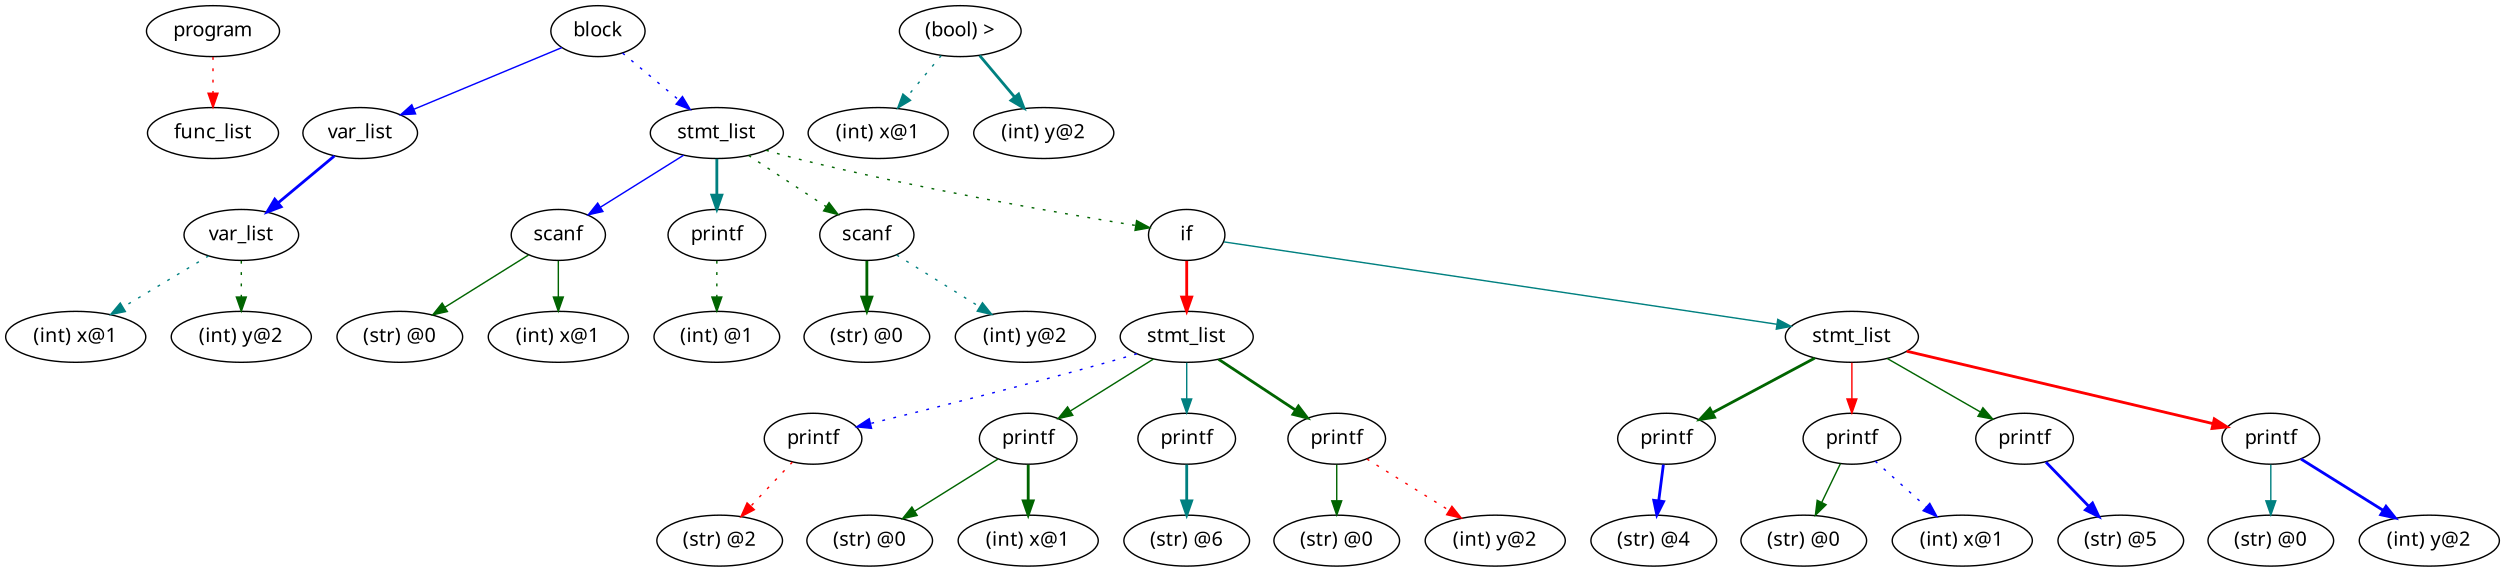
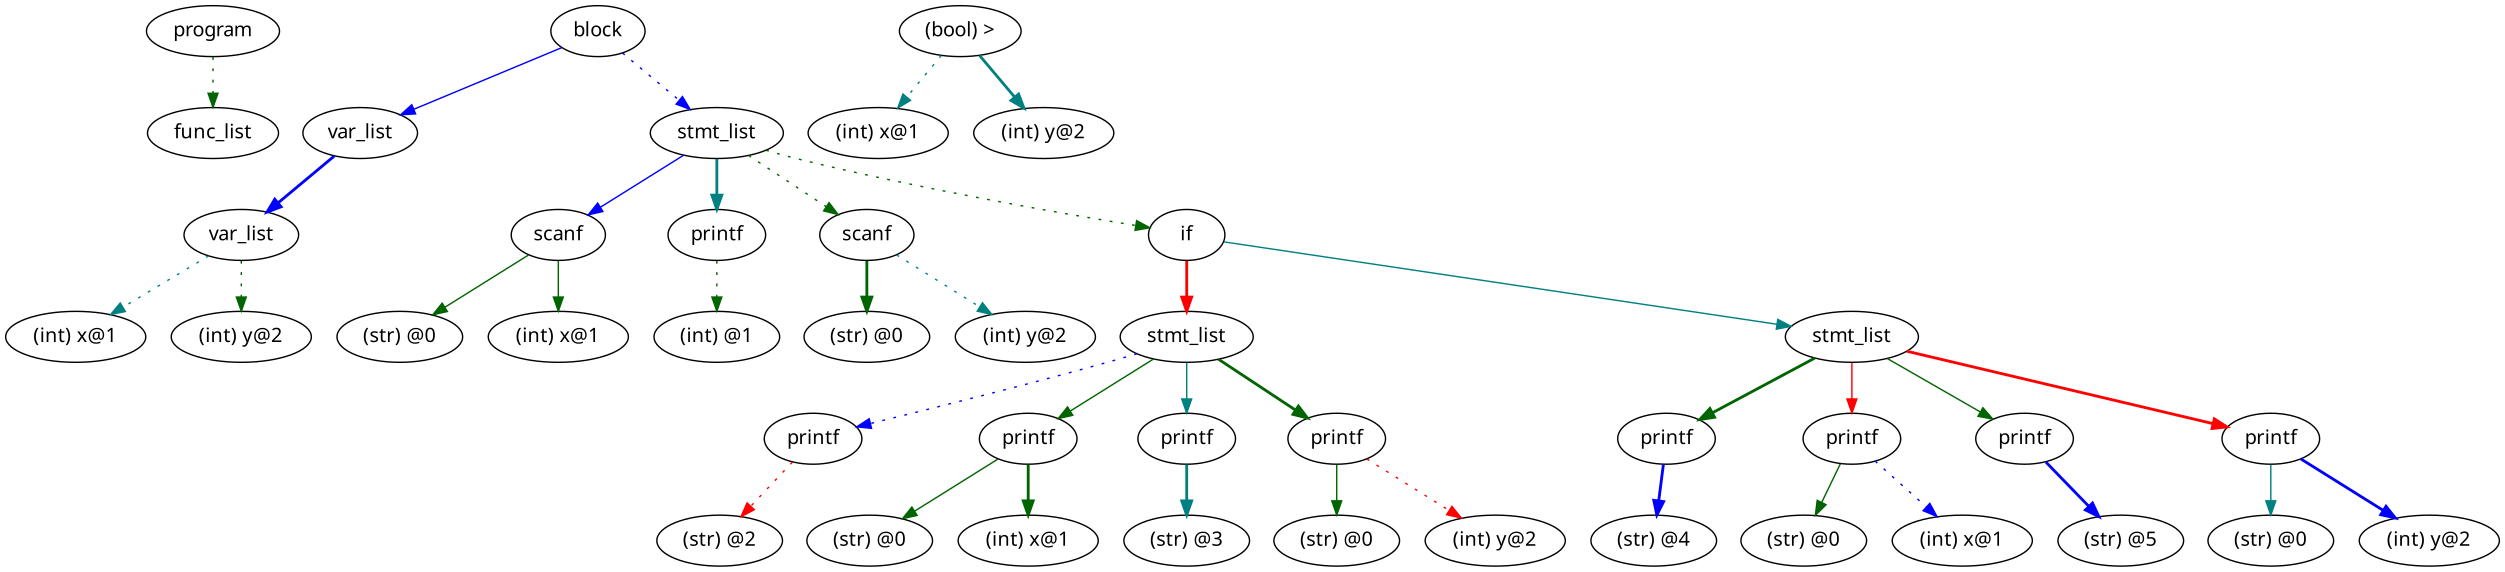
  digraph {
    fontname="Noto Sans"
    ordering=out
    node [fontname="Noto Sans"]
    edge [color=darkgreen fontname="Noto Sans" style=dotted]
    n1 [label=program]
    n2 [label=func_list]
    n3 [label=block]
    n4 [label=var_list]
    n5 [label=stmt_list]
    n6 [label=var_list]
    n7 [label=scanf]
    n8 [label=printf]
    n9 [label=scanf]
    n10 [label=if]
    n11 [label="(int) x@1"]
    n12 [label="(int) y@2"]
    n13 [label="(str) @0"]
    n14 [label="(int) x@1"]
    n15 [label="(int) @1"]
    n16 [label="(str) @0"]
    n17 [label="(int) y@2"]
    n18 [label=stmt_list]
    n19 [label=stmt_list]
    n20 [label="(bool) >"]
    n21 [label="(int) x@1"]
    n22 [label="(int) y@2"]
    n23 [label=printf]
    n24 [label=printf]
    n25 [label=printf]
    n26 [label=printf]
    n27 [label=printf]
    n28 [label=printf]
    n29 [label=printf]
    n30 [label=printf]
    n31 [label="(str) @2"]
    n32 [label="(str) @0"]
    n33 [label="(int) x@1"]
-   n34 [label="(str) @6"]
+   n34 [label="(str) @3"]
    n35 [label="(str) @0"]
    n36 [label="(int) y@2"]
    n37 [label="(str) @4"]
    n38 [label="(str) @0"]
    n39 [label="(int) x@1"]
    n40 [label="(str) @5"]
    n41 [label="(str) @0"]
    n42 [label="(int) y@2"]
-   n1 -> n2 [color=red]
+   n1 -> n2
    n3 -> n4 [color=blue style=solid]
    n3 -> n5 [color=blue]
    n4 -> n6 [color=blue style=bold]
    n5 -> n7 [color=blue style=solid]
    n5 -> n8 [color=teal style=bold]
    n5 -> n9
    n5 -> n10
    n6 -> n11 [color=teal]
    n6 -> n12
    n7 -> n13 [style=solid]
    n7 -> n14 [style=solid]
    n8 -> n15
    n9 -> n16 [style=bold]
    n9 -> n17 [color=teal]
    n10 -> n18 [color=red style=bold]
    n10 -> n19 [color=teal style=solid]
    n18 -> n23 [color=blue]
    n18 -> n24 [style=solid]
    n18 -> n25 [color=teal style=solid]
    n18 -> n26 [style=bold]
    n19 -> n27 [style=bold]
    n19 -> n28 [color=red style=solid]
    n19 -> n29 [style=solid]
    n19 -> n30 [color=red style=bold]
    n20 -> n21 [color=teal]
    n20 -> n22 [color=teal style=bold]
    n23 -> n31 [color=red]
    n24 -> n32 [style=solid]
    n24 -> n33 [style=bold]
    n25 -> n34 [color=teal style=bold]
    n26 -> n35 [style=solid]
    n26 -> n36 [color=red]
    n27 -> n37 [color=blue style=bold]
    n28 -> n38 [style=solid]
    n28 -> n39 [color=blue]
    n29 -> n40 [color=blue style=bold]
    n30 -> n41 [color=teal style=solid]
    n30 -> n42 [color=blue style=bold]
  }
